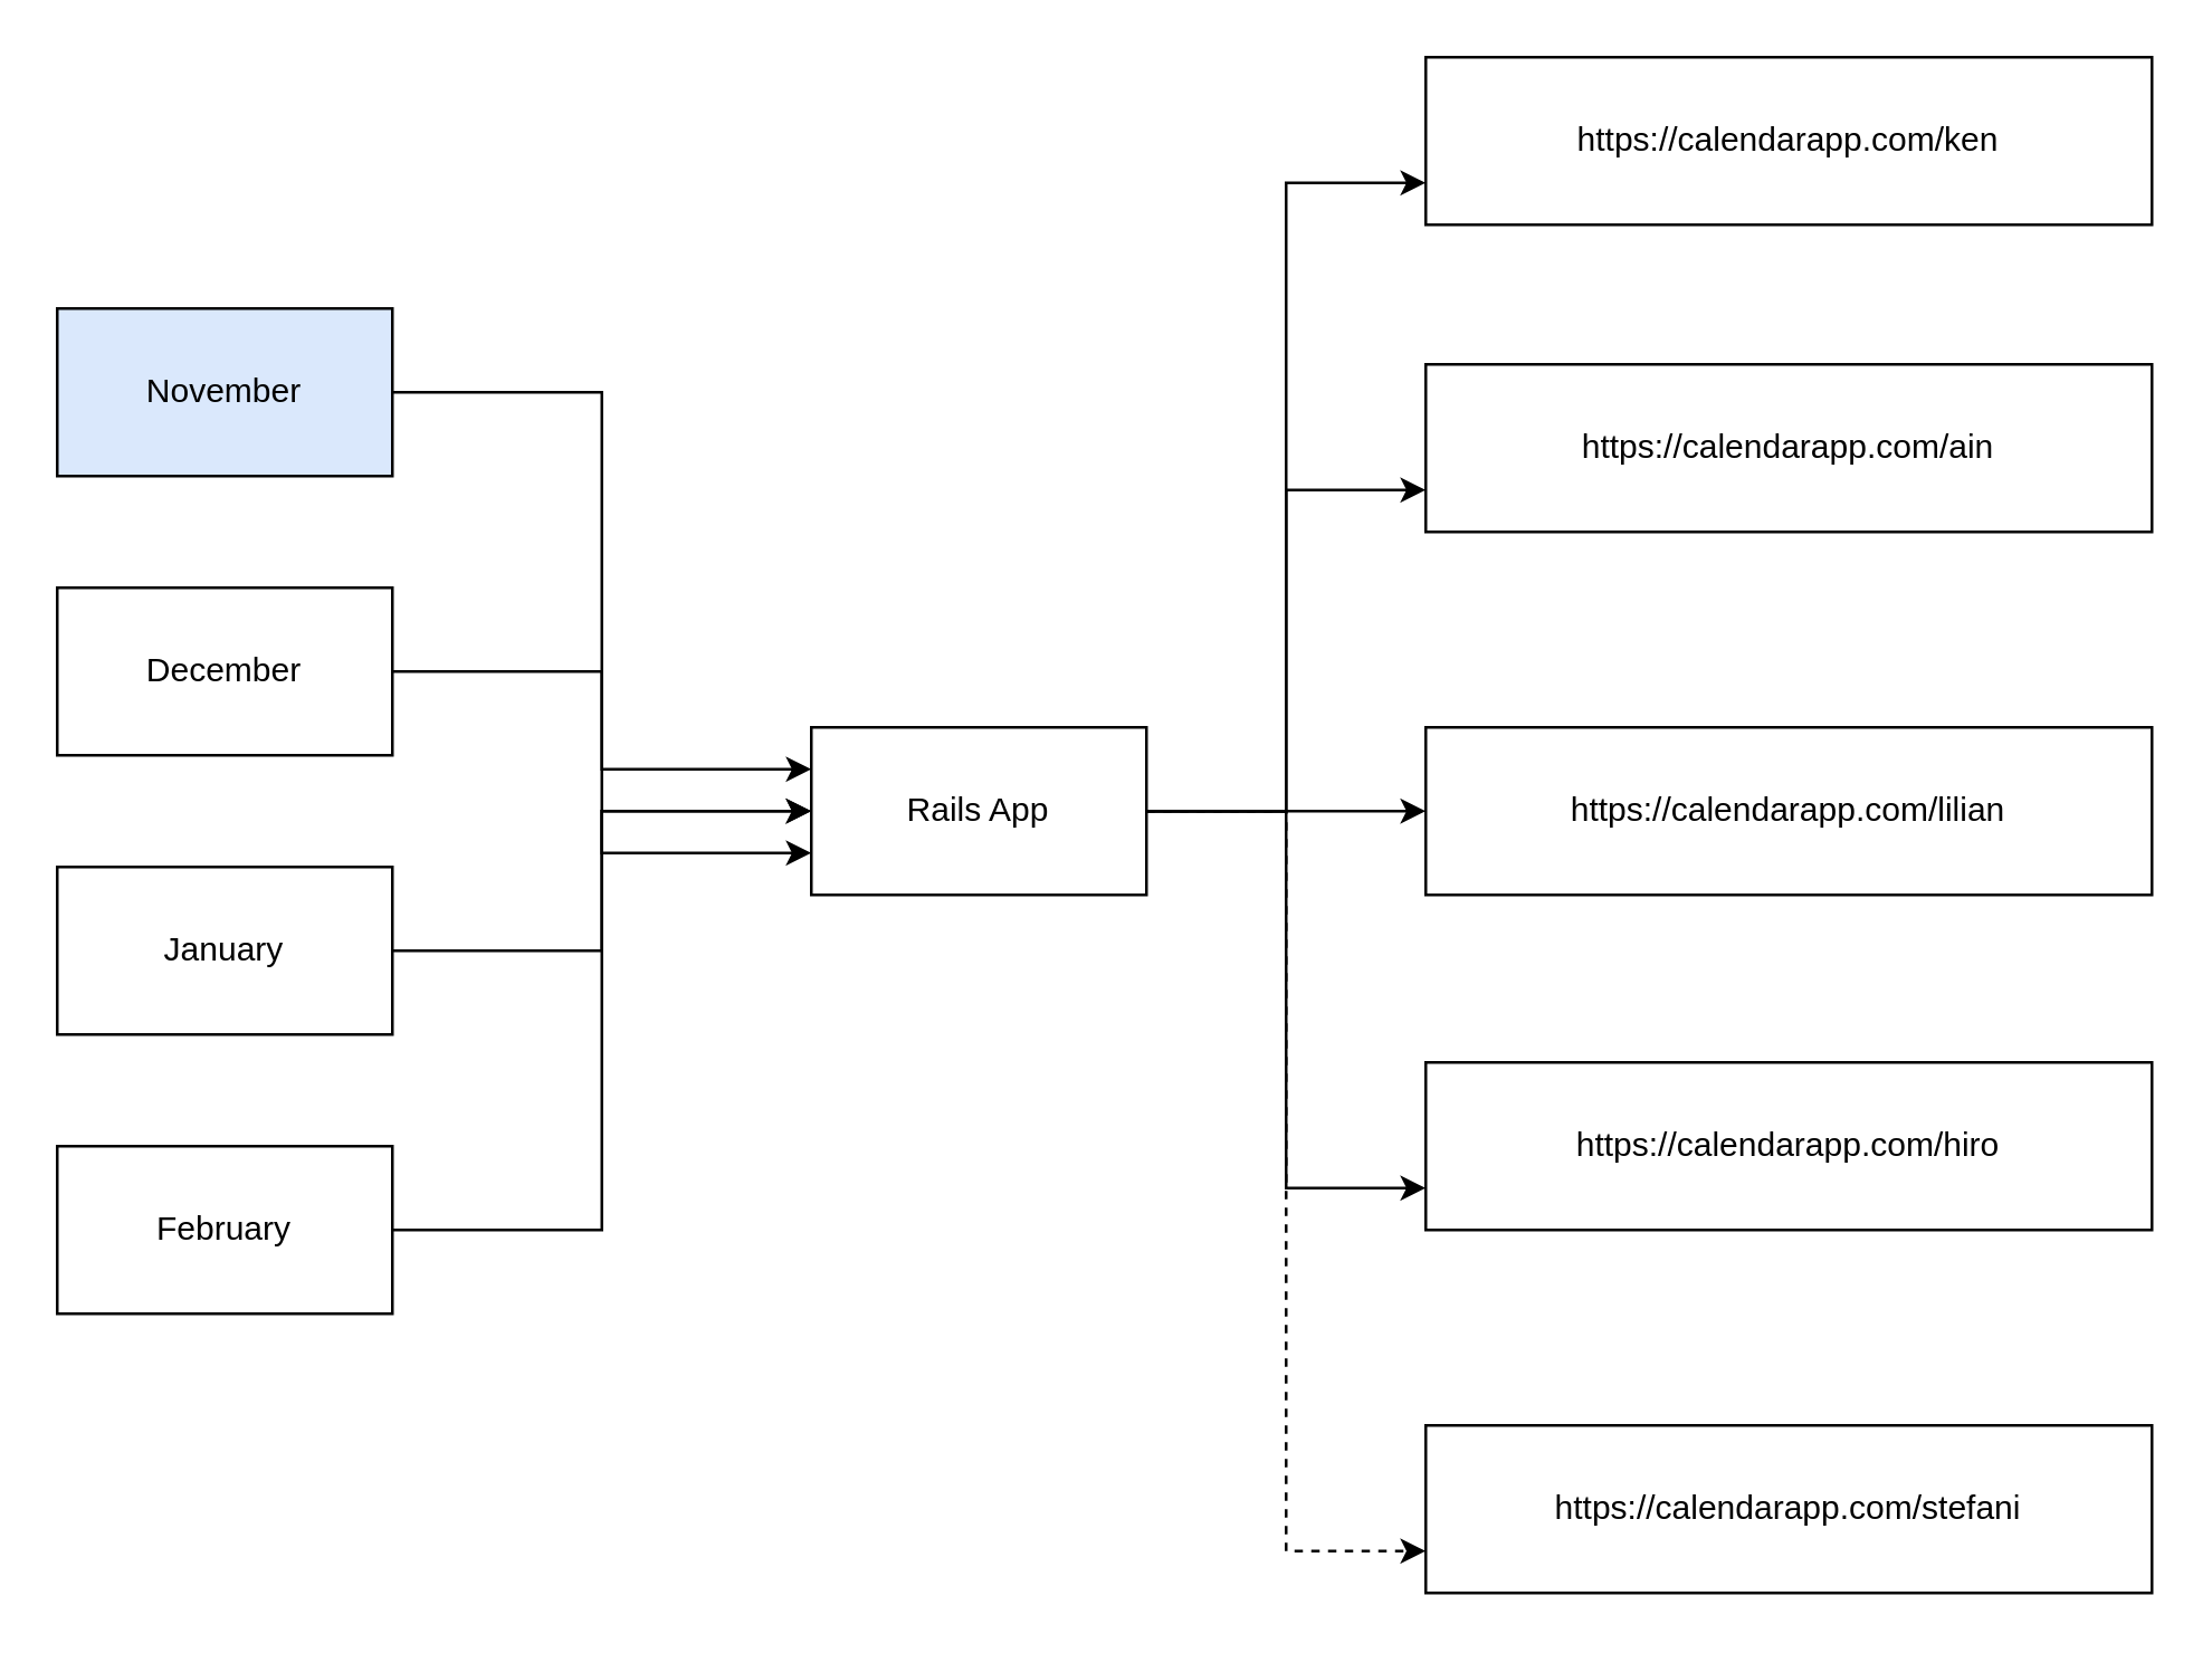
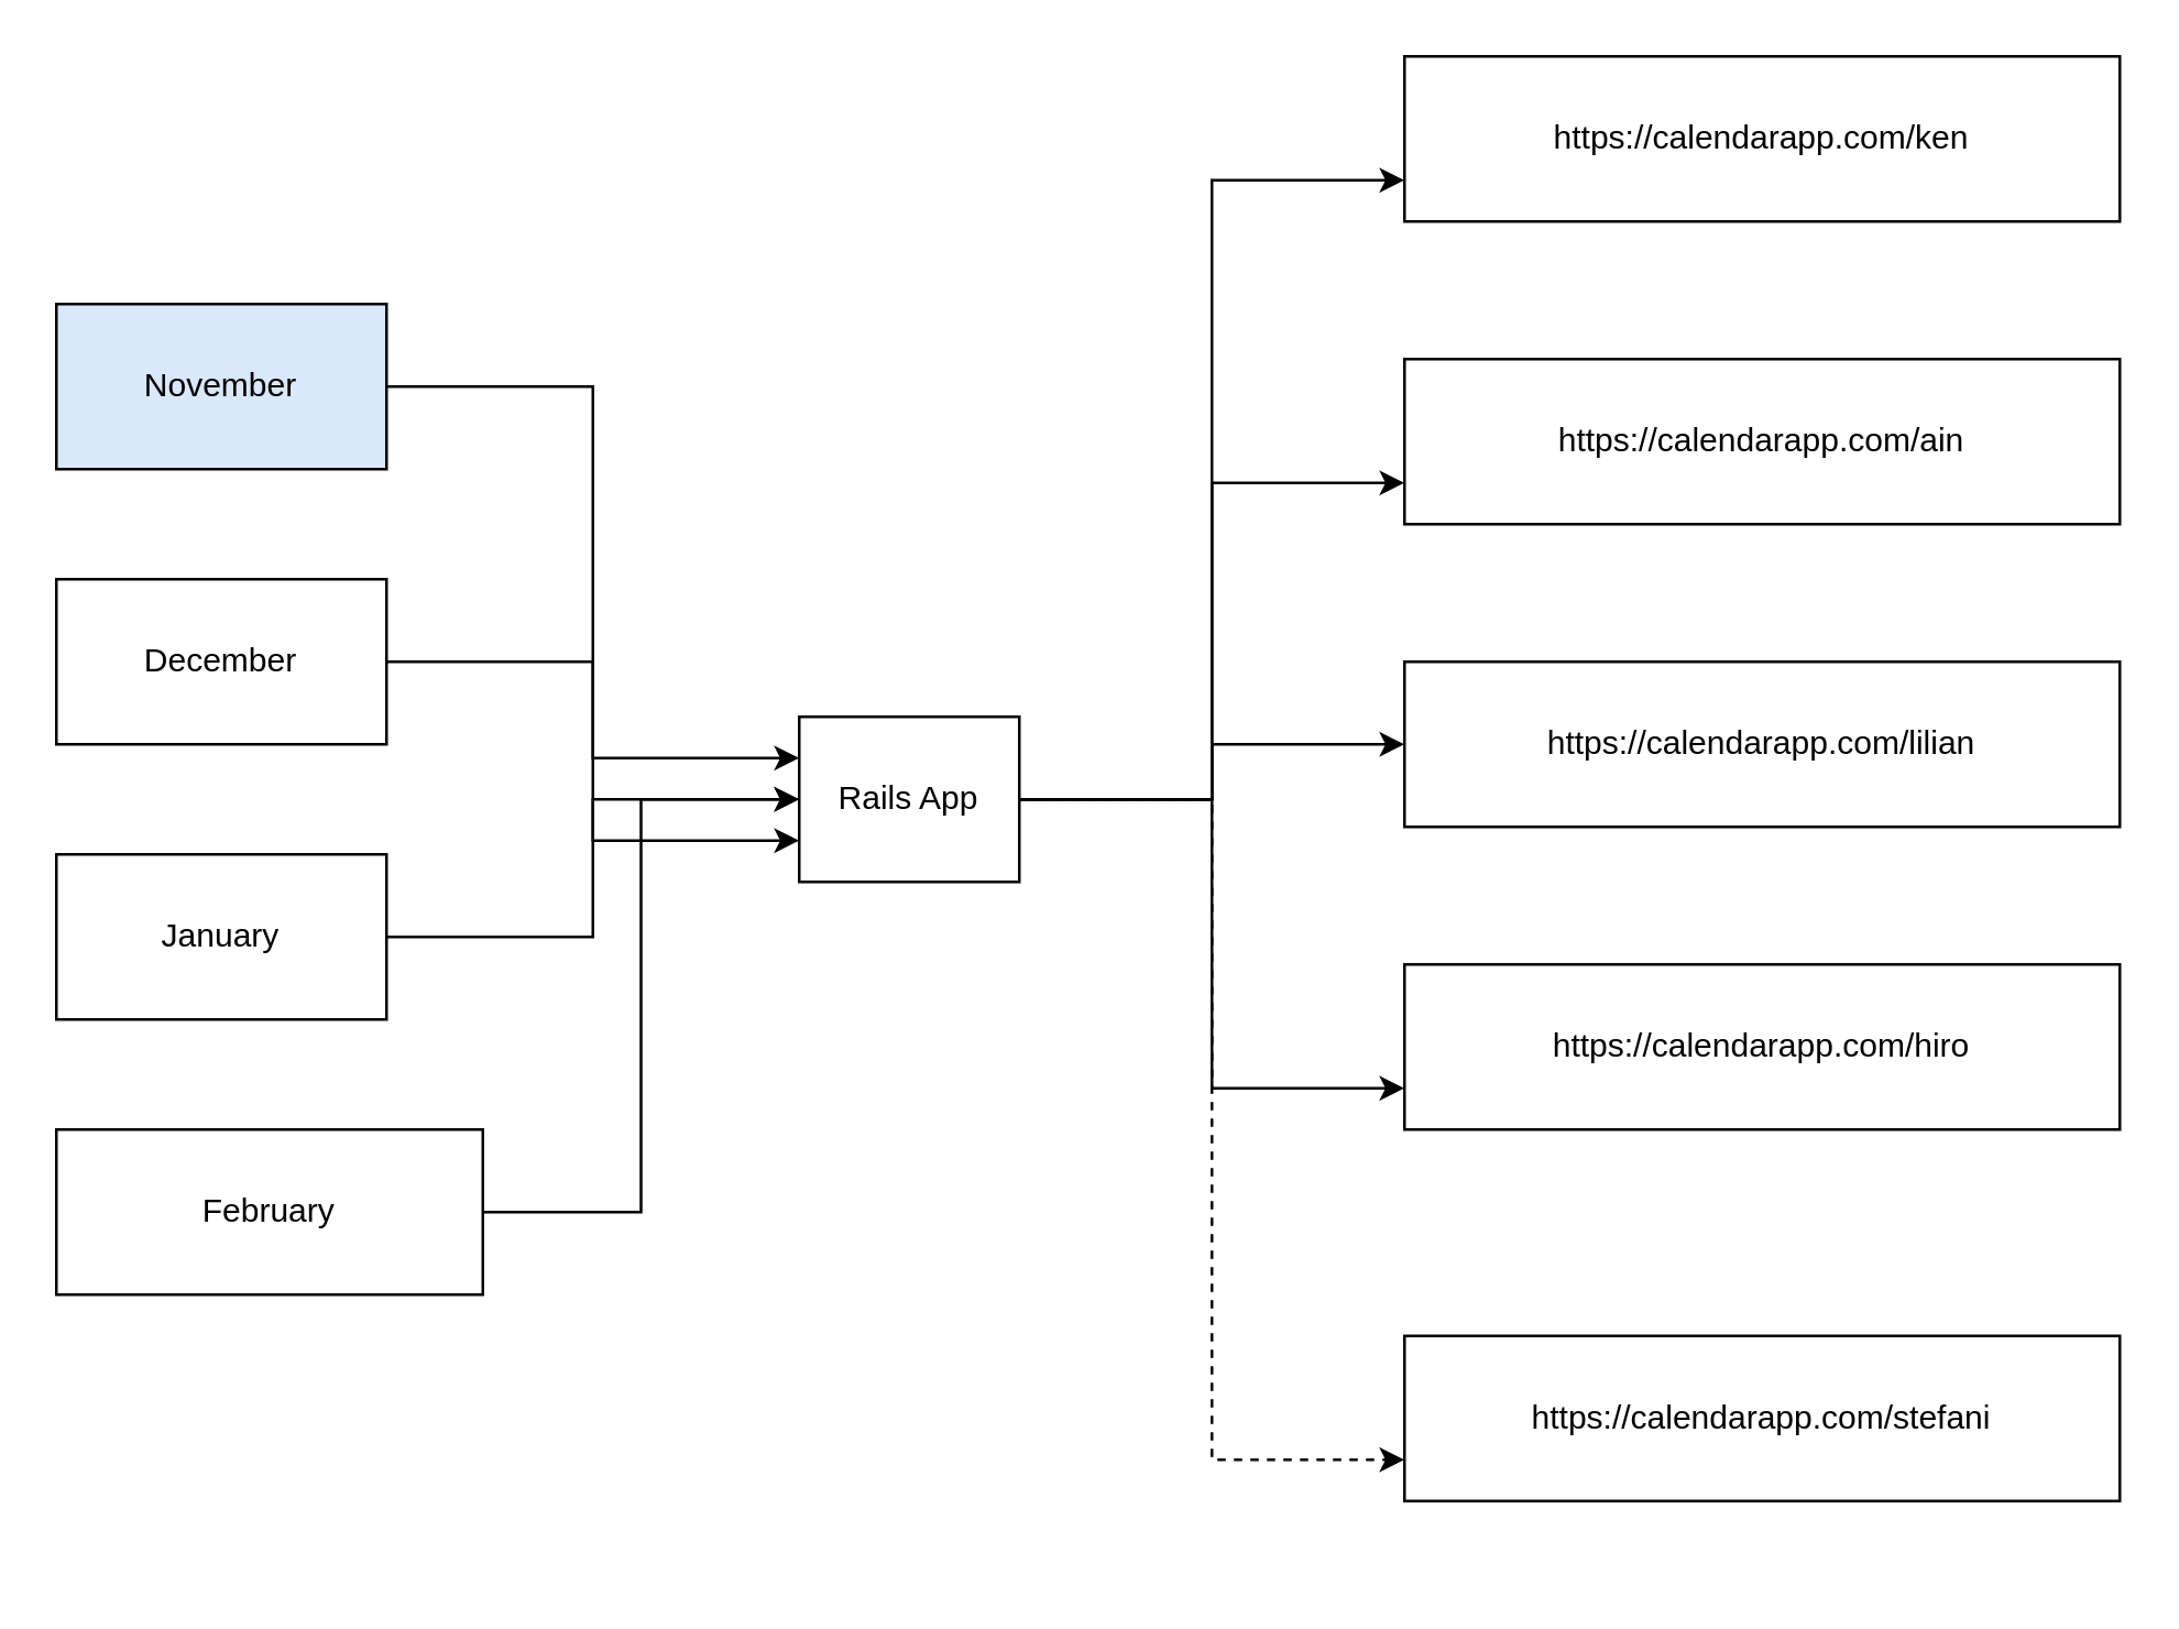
  <mxCell id="0" />
  <mxCell id="1" parent="0" />
  <mxCell id="2" style="edgeStyle=orthogonalEdgeStyle;rounded=0;orthogonalLoop=1;jettySize=auto;html=1;entryX=0;entryY=0.75;entryDx=0;entryDy=0;" edge="1" parent="1" source="3" target="15"><mxGeometry relative="1" as="geometry" /></mxCell>
  <mxCell id="3" value="November" style="rounded=0;whiteSpace=wrap;html=1;fillColor=#dae8fc;" vertex="1" parent="1"><mxGeometry x="20" y="110" width="120" height="60" as="geometry" /></mxCell>
  <mxCell id="4" style="edgeStyle=orthogonalEdgeStyle;rounded=0;orthogonalLoop=1;jettySize=auto;html=1;entryX=0;entryY=0.25;entryDx=0;entryDy=0;" edge="1" parent="1" source="5" target="15"><mxGeometry relative="1" as="geometry" /></mxCell>
  <mxCell id="5" value="December" style="rounded=0;whiteSpace=wrap;html=1;" vertex="1" parent="1"><mxGeometry x="20" y="210" width="120" height="60" as="geometry" /></mxCell>
  <mxCell id="6" style="edgeStyle=orthogonalEdgeStyle;rounded=0;orthogonalLoop=1;jettySize=auto;html=1;entryX=0;entryY=0.5;entryDx=0;entryDy=0;" edge="1" parent="1" source="7" target="15"><mxGeometry relative="1" as="geometry" /></mxCell>
- <mxCell id="7" value="February" style="rounded=0;whiteSpace=wrap;html=1;" vertex="1" parent="1"><mxGeometry x="20" y="410" width="120" height="60" as="geometry" /></mxCell>
+ <mxCell id="7" value="February" style="rounded=0;whiteSpace=wrap;html=1;" vertex="1" parent="1"><mxGeometry x="20" y="410" width="155" height="60" as="geometry" /></mxCell>
  <mxCell id="8" style="edgeStyle=orthogonalEdgeStyle;rounded=0;orthogonalLoop=1;jettySize=auto;html=1;entryX=0;entryY=0.5;entryDx=0;entryDy=0;" edge="1" parent="1" source="9" target="15"><mxGeometry relative="1" as="geometry" /></mxCell>
  <mxCell id="9" value="January" style="rounded=0;whiteSpace=wrap;html=1;" vertex="1" parent="1"><mxGeometry x="20" y="310" width="120" height="60" as="geometry" /></mxCell>
  <mxCell id="10" style="edgeStyle=orthogonalEdgeStyle;rounded=0;orthogonalLoop=1;jettySize=auto;html=1;entryX=0;entryY=0.75;entryDx=0;entryDy=0;" edge="1" parent="1" source="15" target="16"><mxGeometry relative="1" as="geometry" /></mxCell>
  <mxCell id="11" style="edgeStyle=orthogonalEdgeStyle;rounded=0;orthogonalLoop=1;jettySize=auto;html=1;entryX=0;entryY=0.75;entryDx=0;entryDy=0;" edge="1" parent="1" source="15" target="17"><mxGeometry relative="1" as="geometry" /></mxCell>
  <mxCell id="12" style="edgeStyle=orthogonalEdgeStyle;rounded=0;orthogonalLoop=1;jettySize=auto;html=1;" edge="1" parent="1" source="15" target="18"><mxGeometry relative="1" as="geometry" /></mxCell>
  <mxCell id="13" style="edgeStyle=orthogonalEdgeStyle;rounded=0;orthogonalLoop=1;jettySize=auto;html=1;entryX=0;entryY=0.75;entryDx=0;entryDy=0;" edge="1" parent="1" source="15" target="19"><mxGeometry relative="1" as="geometry" /></mxCell>
  <mxCell id="14" style="edgeStyle=orthogonalEdgeStyle;rounded=0;orthogonalLoop=1;jettySize=auto;html=1;entryX=0;entryY=0.75;entryDx=0;entryDy=0;dashed=1;" edge="1" parent="1" source="15" target="20"><mxGeometry relative="1" as="geometry" /></mxCell>
- <mxCell id="15" value="Rails App" style="rounded=0;whiteSpace=wrap;html=1;" vertex="1" parent="1"><mxGeometry x="290" y="260" width="120" height="60" as="geometry" /></mxCell>
+ <mxCell id="15" value="Rails App" style="rounded=0;whiteSpace=wrap;html=1;" vertex="1" parent="1"><mxGeometry x="290" y="260" width="80" height="60" as="geometry" /></mxCell>
  <mxCell id="16" value="https://calendarapp.com/ken" style="rounded=0;whiteSpace=wrap;html=1;" vertex="1" parent="1"><mxGeometry x="510" y="20" width="260" height="60" as="geometry" /></mxCell>
  <mxCell id="17" value="https://calendarapp.com/ain" style="rounded=0;whiteSpace=wrap;html=1;" vertex="1" parent="1"><mxGeometry x="510" y="130" width="260" height="60" as="geometry" /></mxCell>
- <mxCell id="18" value="https://calendarapp.com/lilian" style="rounded=0;whiteSpace=wrap;html=1;" vertex="1" parent="1"><mxGeometry x="510" y="260" width="260" height="60" as="geometry" /></mxCell>
- <mxCell id="19" value="https://calendarapp.com/hiro" style="rounded=0;whiteSpace=wrap;html=1;" vertex="1" parent="1"><mxGeometry x="510" y="380" width="260" height="60" as="geometry" /></mxCell>
- <mxCell id="20" value="https://calendarapp.com/stefani" style="rounded=0;whiteSpace=wrap;html=1;" vertex="1" parent="1"><mxGeometry x="510" y="510" width="260" height="60" as="geometry" /></mxCell>
+ <mxCell id="18" value="https://calendarapp.com/lilian" style="rounded=0;whiteSpace=wrap;html=1;" vertex="1" parent="1"><mxGeometry x="510" y="240" width="260" height="60" as="geometry" /></mxCell>
+ <mxCell id="19" value="https://calendarapp.com/hiro" style="rounded=0;whiteSpace=wrap;html=1;" vertex="1" parent="1"><mxGeometry x="510" y="350" width="260" height="60" as="geometry" /></mxCell>
+ <mxCell id="20" value="https://calendarapp.com/stefani" style="rounded=0;whiteSpace=wrap;html=1;" vertex="1" parent="1"><mxGeometry x="510" y="485" width="260" height="60" as="geometry" /></mxCell>
